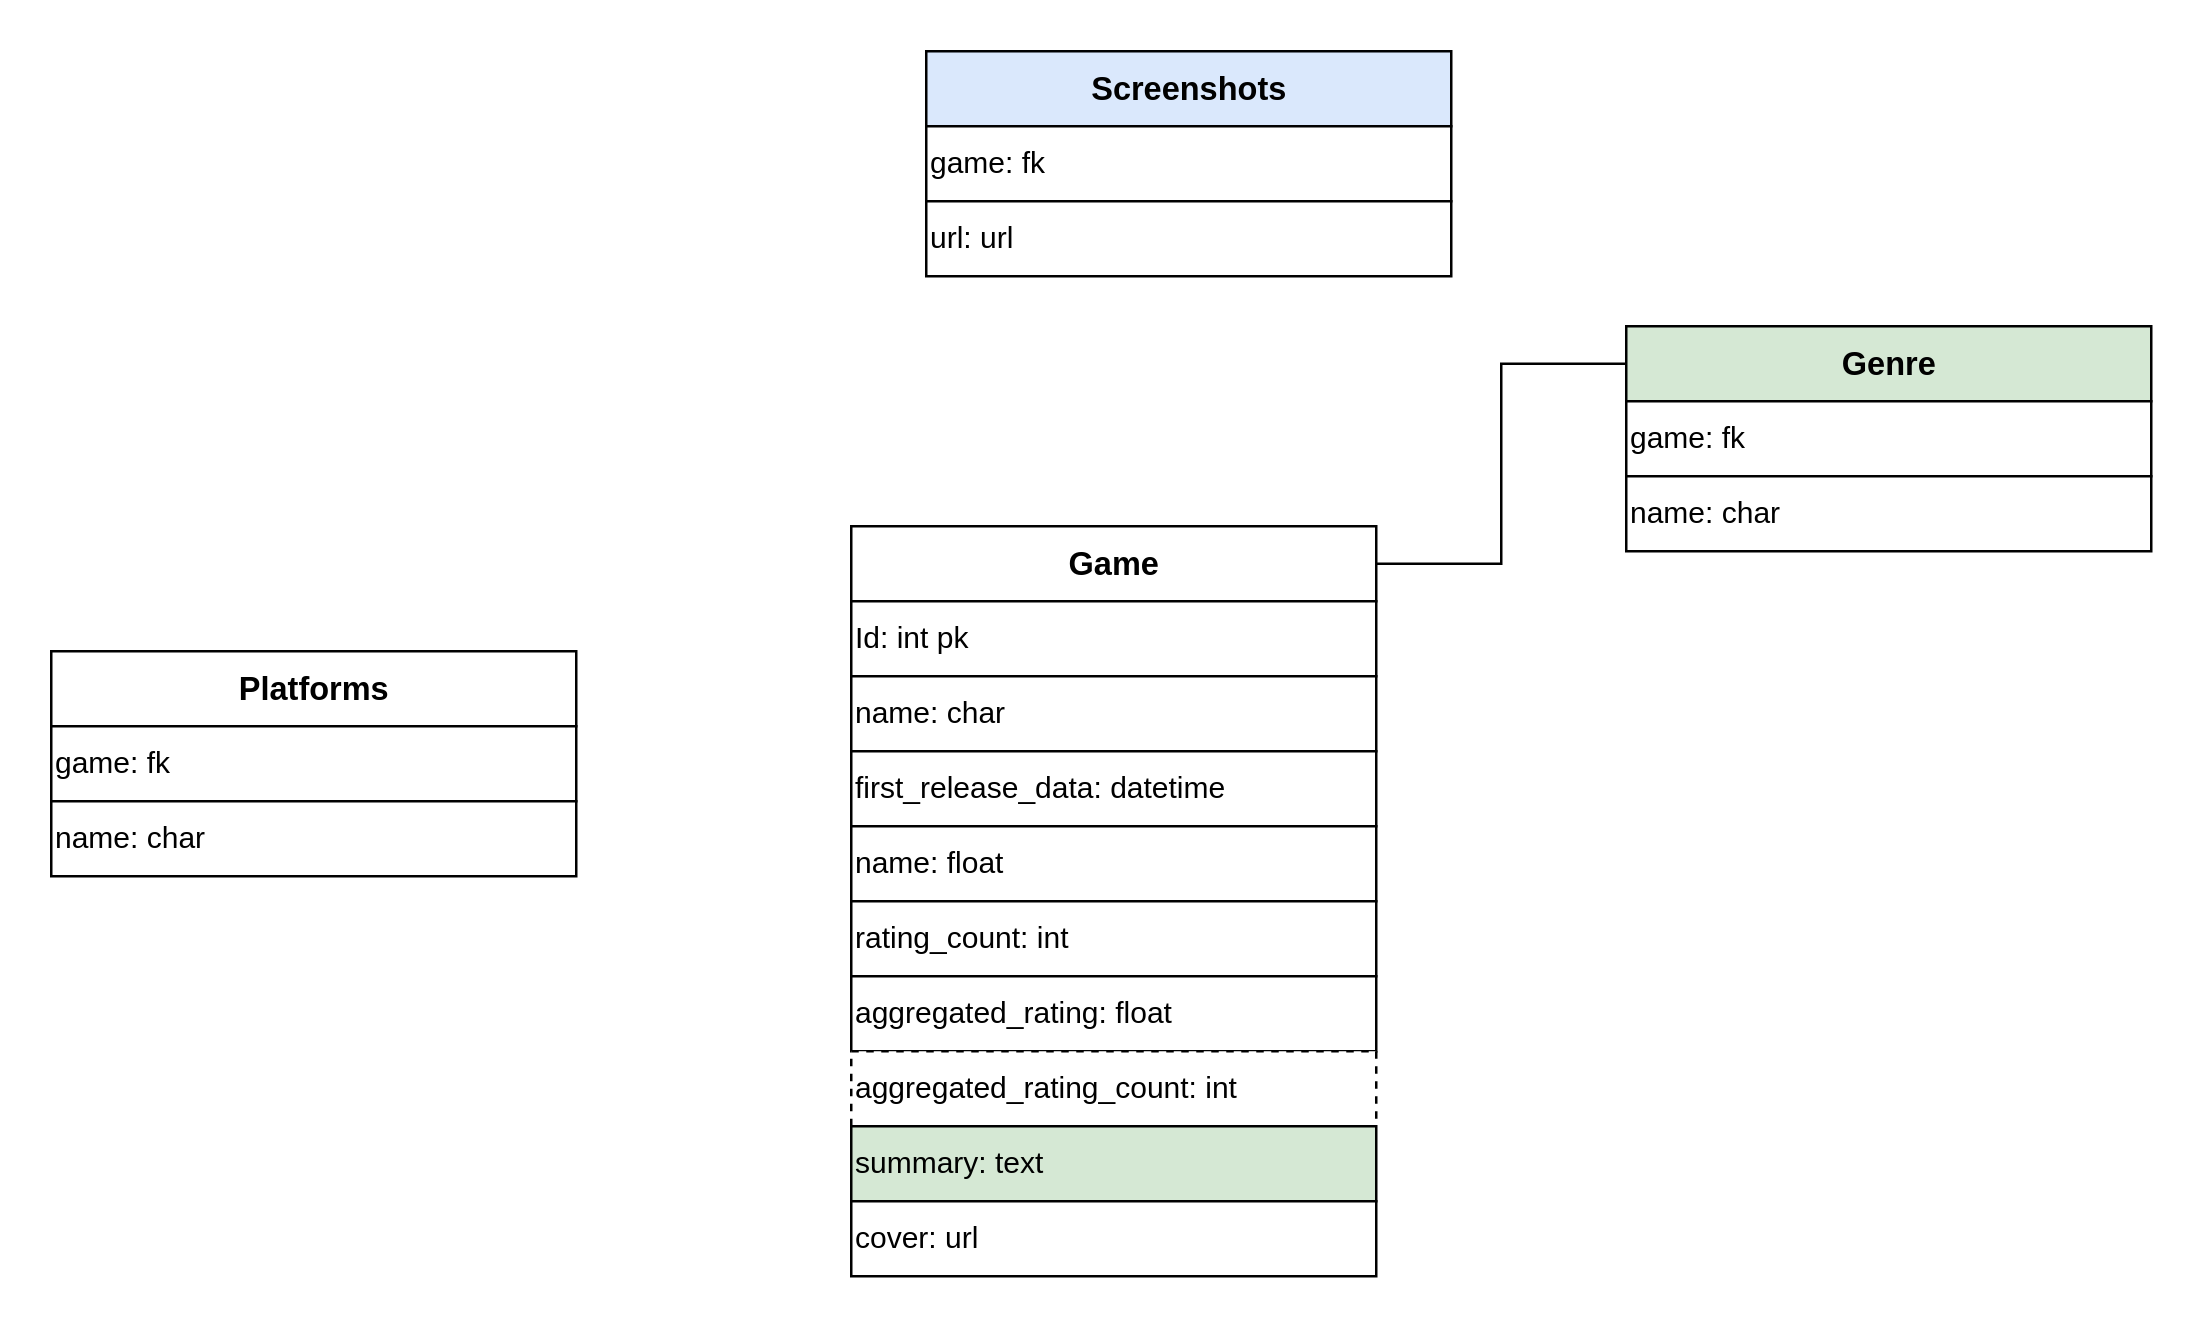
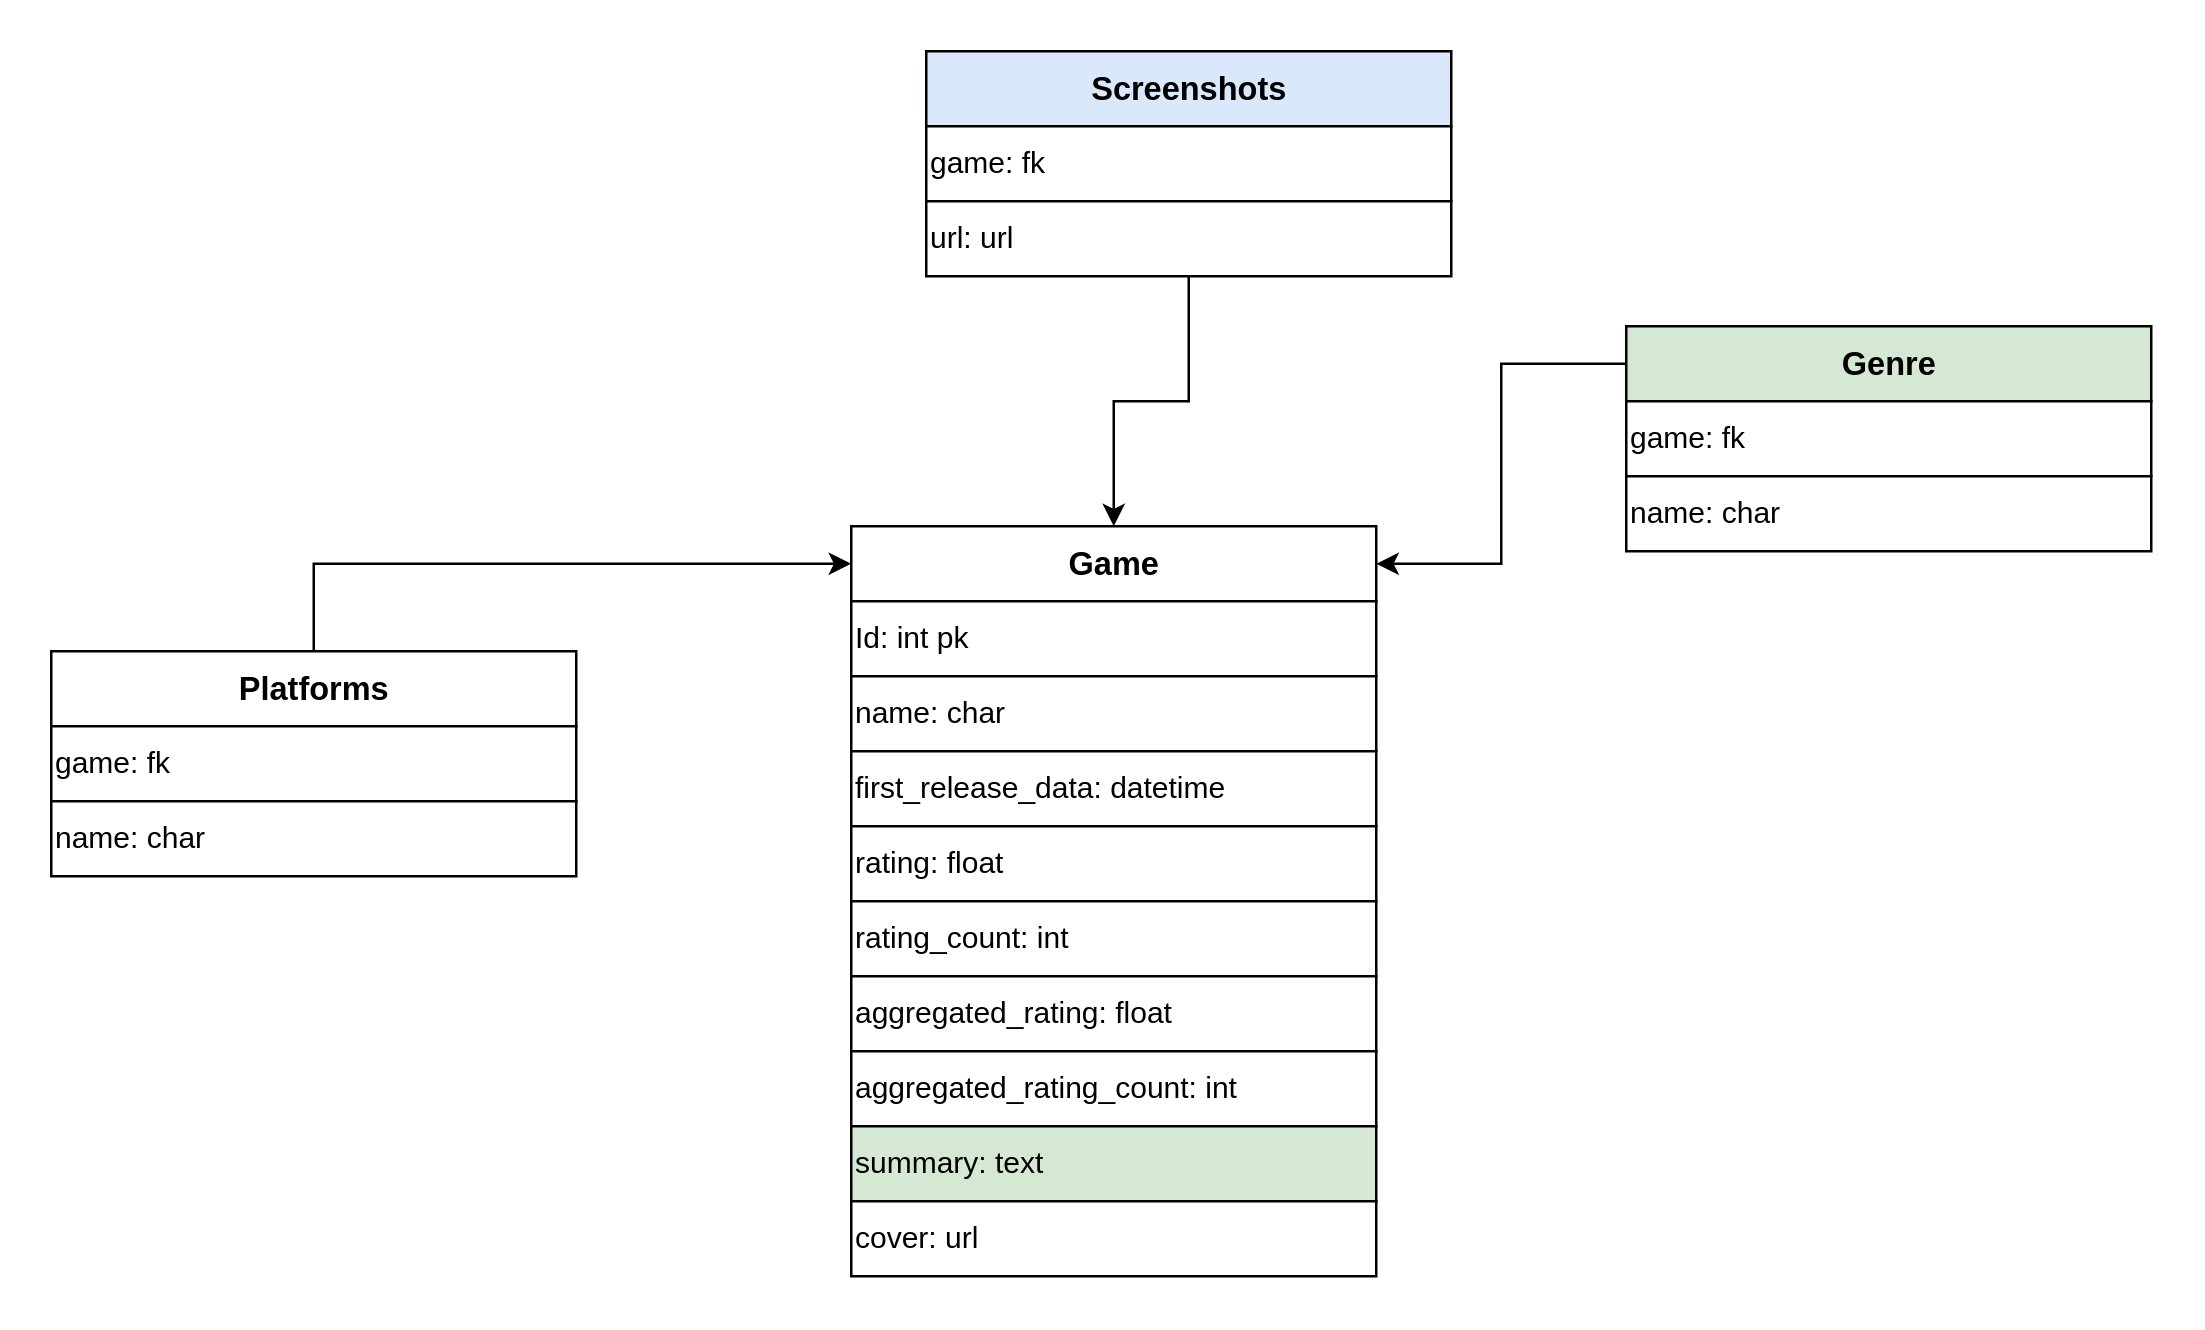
  <mxCell id="0" />
  <mxCell id="1" parent="0" />
  <mxCell id="2" value="" style="group" vertex="1" connectable="0" parent="1"><mxGeometry x="340" y="210" width="210" height="300" as="geometry" /></mxCell>
  <mxCell id="3" value="&lt;font style=&quot;font-size: 13px&quot;&gt;&lt;b&gt;Game&lt;/b&gt;&lt;/font&gt;" style="html=1;sketch=0;" vertex="1" parent="2"><mxGeometry width="210" height="30" as="geometry" /></mxCell>
  <mxCell id="4" value="Id: int pk" style="html=1;align=left;sketch=0;" vertex="1" parent="2"><mxGeometry y="30" width="210" height="30" as="geometry" /></mxCell>
  <mxCell id="5" value="name: char" style="html=1;align=left;sketch=0;" vertex="1" parent="2"><mxGeometry y="60" width="210" height="30" as="geometry" /></mxCell>
  <mxCell id="6" value="first_release_data: datetime" style="html=1;align=left;sketch=0;" vertex="1" parent="2"><mxGeometry y="90" width="210" height="30" as="geometry" /></mxCell>
- <mxCell id="7" value="name: float" style="html=1;align=left;sketch=0;" vertex="1" parent="2"><mxGeometry y="120" width="210" height="30" as="geometry" /></mxCell>
+ <mxCell id="7" value="rating: float" style="html=1;align=left;sketch=0;" vertex="1" parent="2"><mxGeometry y="120" width="210" height="30" as="geometry" /></mxCell>
  <mxCell id="8" value="rating_count: int" style="html=1;align=left;sketch=0;" vertex="1" parent="2"><mxGeometry y="150" width="210" height="30" as="geometry" /></mxCell>
  <mxCell id="9" value="aggregated_rating: float" style="html=1;align=left;sketch=0;" vertex="1" parent="2"><mxGeometry y="180" width="210" height="30" as="geometry" /></mxCell>
- <mxCell id="10" value="aggregated_rating_count: int" style="html=1;align=left;sketch=0;dashed=1;" vertex="1" parent="2"><mxGeometry y="210" width="210" height="30" as="geometry" /></mxCell>
+ <mxCell id="10" value="aggregated_rating_count: int" style="html=1;align=left;sketch=0;" vertex="1" parent="2"><mxGeometry y="210" width="210" height="30" as="geometry" /></mxCell>
  <mxCell id="11" value="summary: text" style="html=1;align=left;sketch=0;fillColor=#d5e8d4;" vertex="1" parent="2"><mxGeometry y="240" width="210" height="30" as="geometry" /></mxCell>
  <mxCell id="12" value="cover: url" style="html=1;align=left;sketch=0;" vertex="1" parent="2"><mxGeometry y="270" width="210" height="30" as="geometry" /></mxCell>
  <mxCell id="13" value="" style="group" vertex="1" connectable="0" parent="1"><mxGeometry x="650" y="130" width="210" height="330" as="geometry" /></mxCell>
  <mxCell id="14" value="" style="group" vertex="1" connectable="0" parent="13"><mxGeometry x="-630" y="130" width="210" height="90" as="geometry" /></mxCell>
  <mxCell id="15" value="&lt;font style=&quot;font-size: 13px&quot;&gt;&lt;b&gt;Platforms&lt;/b&gt;&lt;/font&gt;" style="html=1;sketch=0;" vertex="1" parent="14"><mxGeometry width="210" height="30" as="geometry" /></mxCell>
  <mxCell id="16" value="game: fk" style="html=1;align=left;sketch=0;" vertex="1" parent="14"><mxGeometry y="30" width="210" height="30" as="geometry" /></mxCell>
  <mxCell id="17" value="name: char" style="html=1;align=left;sketch=0;" vertex="1" parent="14"><mxGeometry y="60" width="210" height="30" as="geometry" /></mxCell>
  <mxCell id="18" value="" style="group" vertex="1" connectable="0" parent="13"><mxGeometry width="210" height="90" as="geometry" /></mxCell>
  <mxCell id="19" value="&lt;font style=&quot;font-size: 13px&quot;&gt;&lt;b&gt;Genre&lt;/b&gt;&lt;/font&gt;" style="html=1;sketch=0;fillColor=#d5e8d4;" vertex="1" parent="18"><mxGeometry width="210" height="30" as="geometry" /></mxCell>
  <mxCell id="20" value="game: fk" style="html=1;align=left;sketch=0;" vertex="1" parent="18"><mxGeometry y="30" width="210" height="30" as="geometry" /></mxCell>
  <mxCell id="21" value="name: char" style="html=1;align=left;sketch=0;" vertex="1" parent="18"><mxGeometry y="60" width="210" height="30" as="geometry" /></mxCell>
  <mxCell id="22" style="edgeStyle=orthogonalEdgeStyle;rounded=0;orthogonalLoop=1;jettySize=auto;html=1;exitX=0.5;exitY=1;exitDx=0;exitDy=0;" edge="1" parent="18" source="21" target="21"><mxGeometry relative="1" as="geometry" /></mxCell>
  <mxCell id="23" value="" style="group" vertex="1" connectable="0" parent="1"><mxGeometry x="370" y="20" width="210" height="90" as="geometry" /></mxCell>
  <mxCell id="24" value="&lt;font style=&quot;font-size: 13px&quot;&gt;&lt;b&gt;Screenshots&lt;/b&gt;&lt;/font&gt;" style="html=1;sketch=0;fillColor=#dae8fc;" vertex="1" parent="23"><mxGeometry width="210" height="30" as="geometry" /></mxCell>
  <mxCell id="25" value="game: fk" style="html=1;align=left;sketch=0;" vertex="1" parent="23"><mxGeometry y="30" width="210" height="30" as="geometry" /></mxCell>
  <mxCell id="26" value="url: url" style="html=1;align=left;sketch=0;" vertex="1" parent="23"><mxGeometry y="60" width="210" height="30" as="geometry" /></mxCell>
- <mxCell id="28" style="edgeStyle=orthogonalEdgeStyle;rounded=0;orthogonalLoop=1;jettySize=auto;html=1;exitX=0;exitY=0.5;exitDx=0;exitDy=0;entryX=1;entryY=0.5;entryDx=0;entryDy=0;endArrow=none;" edge="1" parent="1" source="19" target="3"><mxGeometry relative="1" as="geometry" /></mxCell>
+ <mxCell id="27" style="edgeStyle=orthogonalEdgeStyle;rounded=0;orthogonalLoop=1;jettySize=auto;html=1;exitX=0.5;exitY=1;exitDx=0;exitDy=0;entryX=0.5;entryY=0;entryDx=0;entryDy=0;" edge="1" parent="1" source="26" target="3"><mxGeometry relative="1" as="geometry" /></mxCell>
+ <mxCell id="28" style="edgeStyle=orthogonalEdgeStyle;rounded=0;orthogonalLoop=1;jettySize=auto;html=1;exitX=0;exitY=0.5;exitDx=0;exitDy=0;entryX=1;entryY=0.5;entryDx=0;entryDy=0;" edge="1" parent="1" source="19" target="3"><mxGeometry relative="1" as="geometry" /></mxCell>
+ <mxCell id="29" style="edgeStyle=orthogonalEdgeStyle;rounded=0;orthogonalLoop=1;jettySize=auto;html=1;exitX=0.5;exitY=0;exitDx=0;exitDy=0;entryX=0;entryY=0.5;entryDx=0;entryDy=0;" edge="1" parent="1" source="15" target="3"><mxGeometry relative="1" as="geometry" /></mxCell>
